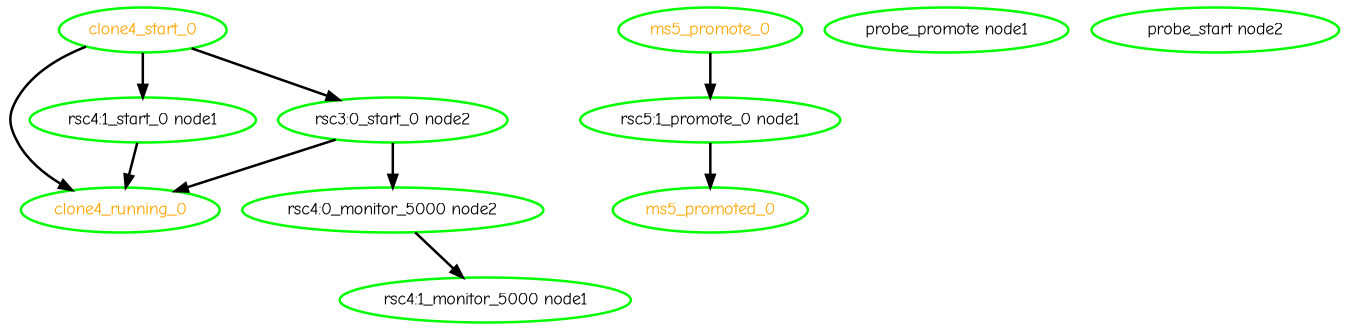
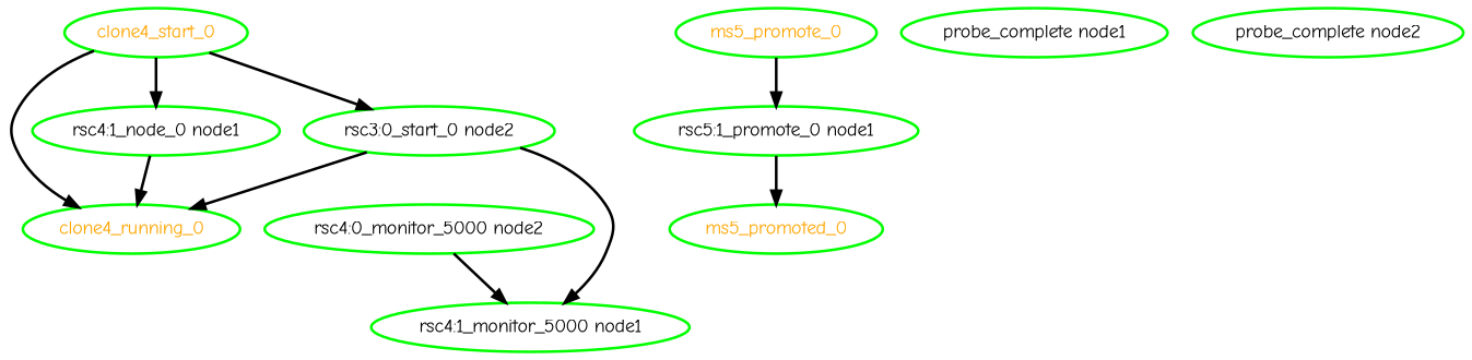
  digraph {
    fontname="Comic Neue"
    node [color=green fontcolor=black fontname="Comic Neue" style=bold]
    edge [fontname="Comic Neue" style=bold]
    clone4_running_0 [fontcolor=orange]
    clone4_start_0 [fontcolor=orange]
    n3 [label="rsc3:0_start_0 node2"]
-   "rsc4:1_start_0 node1"
+   "rsc4:1_start_0 node1" [label="rsc4:1_node_0 node1"]
    "rsc4:0_monitor_5000 node2"
    "rsc4:1_monitor_5000 node1"
    ms5_promote_0 [fontcolor=orange]
    "rsc5:1_promote_0 node1"
    ms5_promoted_0 [fontcolor=orange]
-   "probe_complete node1" [label="probe_promote node1"]
-   "probe_complete node2" [label="probe_start node2"]
+   "probe_complete node1"
+   "probe_complete node2"
    clone4_start_0 -> clone4_running_0
    clone4_start_0 -> n3
    clone4_start_0 -> "rsc4:1_start_0 node1"
    n3 -> clone4_running_0
-   n3 -> "rsc4:0_monitor_5000 node2"
+   n3 -> "rsc4:1_monitor_5000 node1"
    "rsc4:1_start_0 node1" -> clone4_running_0
    "rsc4:0_monitor_5000 node2" -> "rsc4:1_monitor_5000 node1"
    ms5_promote_0 -> "rsc5:1_promote_0 node1"
    "rsc5:1_promote_0 node1" -> ms5_promoted_0
  }
